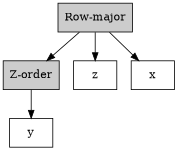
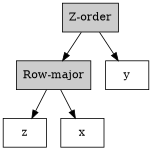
  digraph {
    node [fillcolor="#FFFFFF" shape=rectangle style=filled]
    n1 [fillcolor="#CCCCCC" label="Row-major"]
    n2 [fillcolor="#CCCCCC" label="Z-order"]
    z
    x
    y
-   n1 -> n2
+   n2 -> n1
    n1 -> z
    n1 -> x
    n2 -> y
  }
